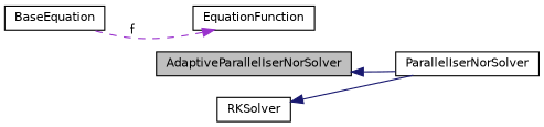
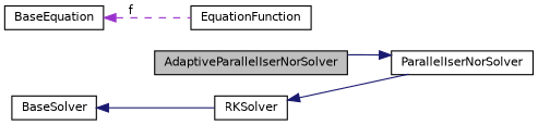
  digraph {
    rankdir=LR
    node [color=black fillcolor=white fontname=Helvetica fontsize=10 shape=record style=filled]
    edge [color=midnightblue dir=back fontname=Helvetica fontsize=10 labelfontname=Helvetica labelfontsize=10 style=solid]
    n1 [fillcolor=grey75 fontcolor=black height=0.2 label=AdaptiveParallelIserNorSolver width=0.4]
    n2 [height=0.2 label=ParallelIserNorSolver width=0.4]
    n3 [height=0.2 label=RKSolver width=0.4]
+   n4 [height=0.2 label=BaseSolver width=0.4]
    n5 [height=0.2 label=BaseEquation width=0.4]
    n6 [height=0.2 label=EquationFunction width=0.4]
-   n1 -> n2
+   n2 -> n1
    n3 -> n2
-   n6 -> n5 [color=darkorchid3 label=" f" style=dashed]
+   n4 -> n3
+   n5 -> n6 [color=darkorchid3 label=" f" style=dashed]
  }
